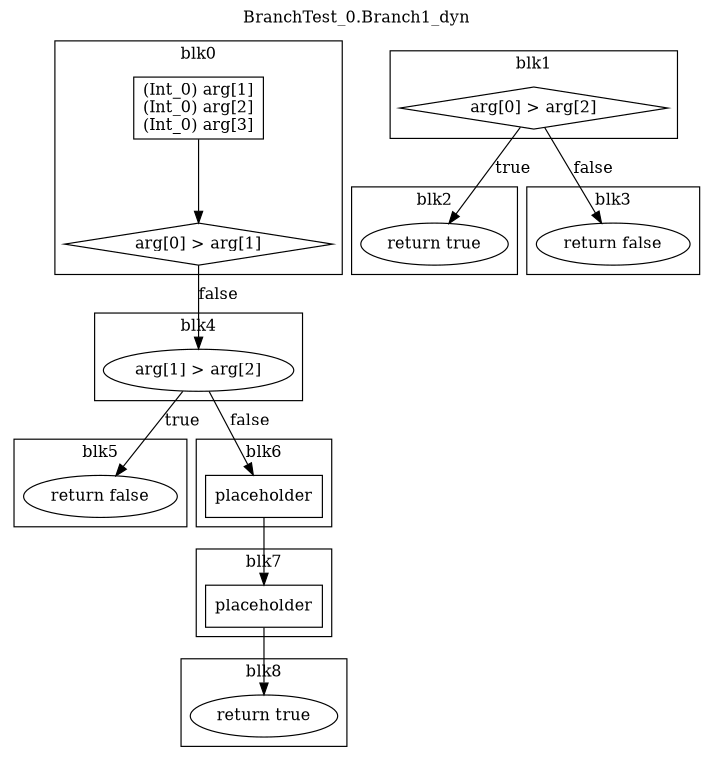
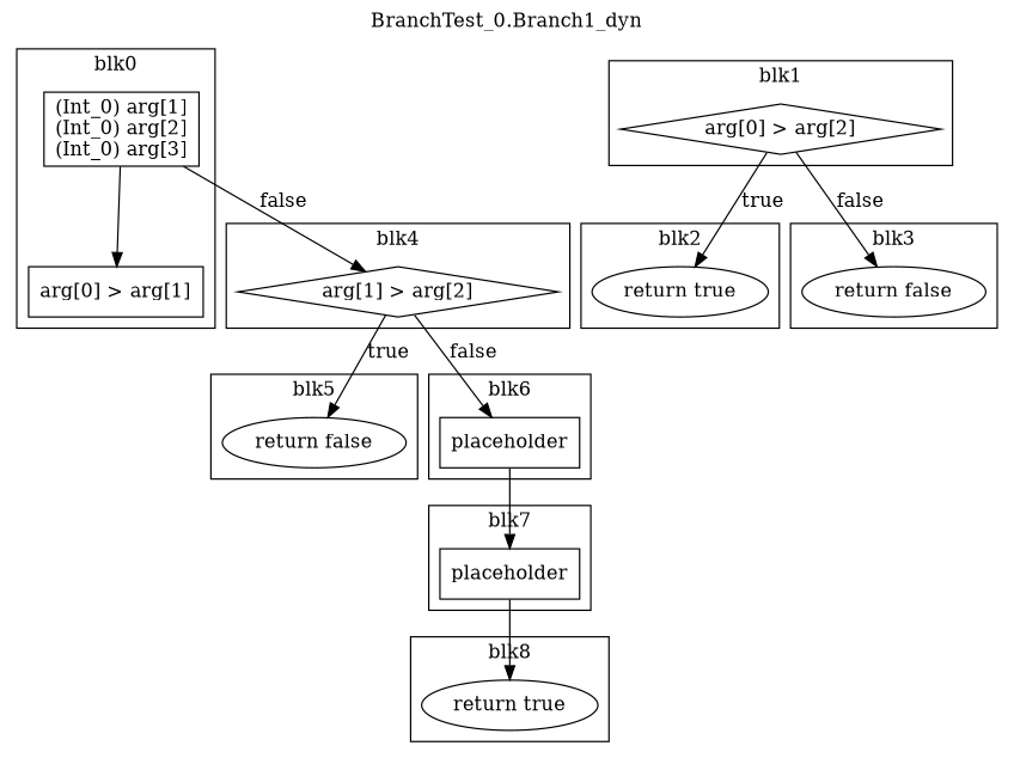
  digraph {
    label="BranchTest_0.Branch1_dyn"
    labelloc=t
    rankdir=TB
    n1 [label="(Int_0) arg[1]\n(Int_0) arg[2]\n(Int_0) arg[3]\n" shape=box]
-   n2 [label="arg[0] > arg[1]" shape=diamond]
+   n2 [label="arg[0] > arg[1]" shape=box]
    n3 [label="arg[0] > arg[2]" shape=diamond]
    n4 [label="return false"]
    n5 [label="return true"]
    n6 [label="return false"]
-   n7 [label="arg[1] > arg[2]" shape=ellipse]
+   n7 [label="arg[1] > arg[2]" shape=diamond]
    n8 [label=placeholder shape=box]
    n9 [label=placeholder shape=box]
    n10 [label="return true"]
    subgraph cluster_1 {
      label=blk0
      n1
      n2
    }
    subgraph cluster_2 {
      label=blk1
      n3
    }
    subgraph cluster_3 {
      label=blk5
      n4
    }
    subgraph cluster_4 {
      label=blk2
      n5
    }
    subgraph cluster_5 {
      label=blk3
      n6
    }
    subgraph cluster_6 {
      label=blk4
      n7
    }
    subgraph cluster_7 {
      label=blk6
      n8
    }
    subgraph cluster_8 {
      label=blk7
      n9
    }
    subgraph cluster_9 {
      label=blk8
      n10
    }
    n1 -> n2
-   n2 -> n7 [label=false]
+   n1 -> n7 [label=false]
    n3 -> n5 [label=true]
    n3 -> n6 [label=false]
    n7 -> n4 [label=true]
    n7 -> n8 [label=false]
    n8 -> n9
    n9 -> n10
  }
